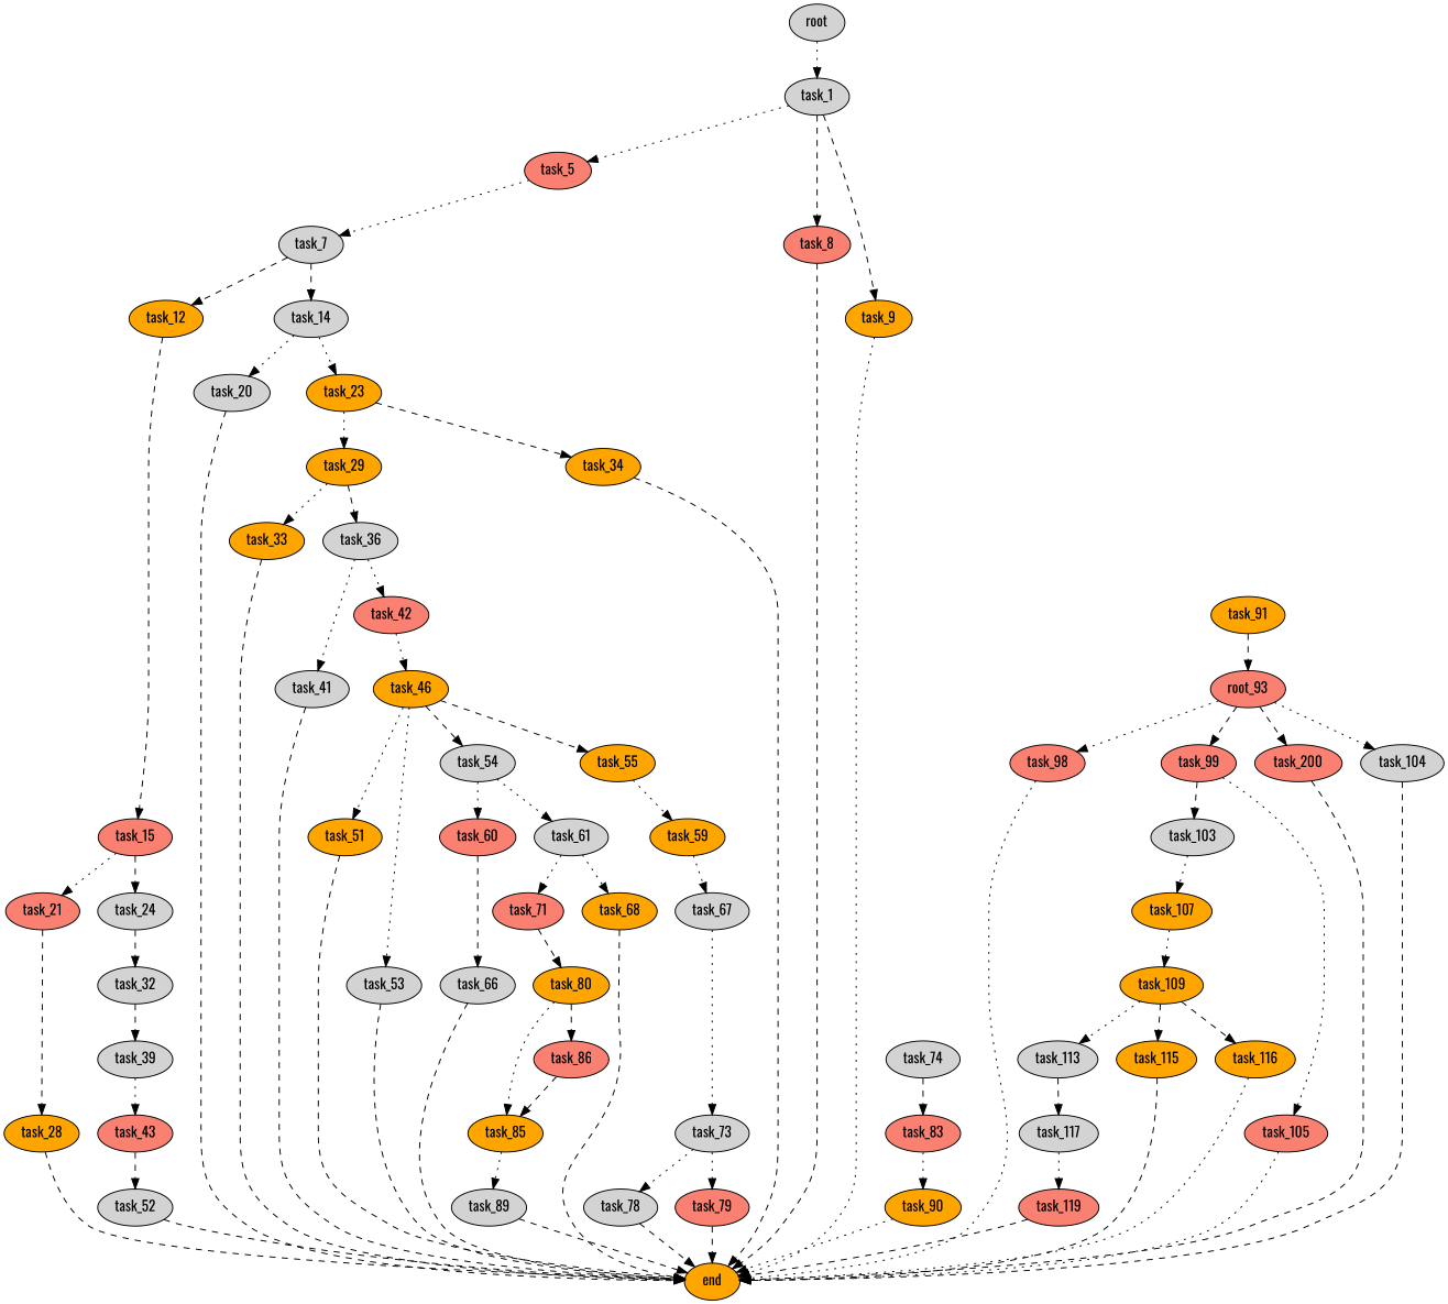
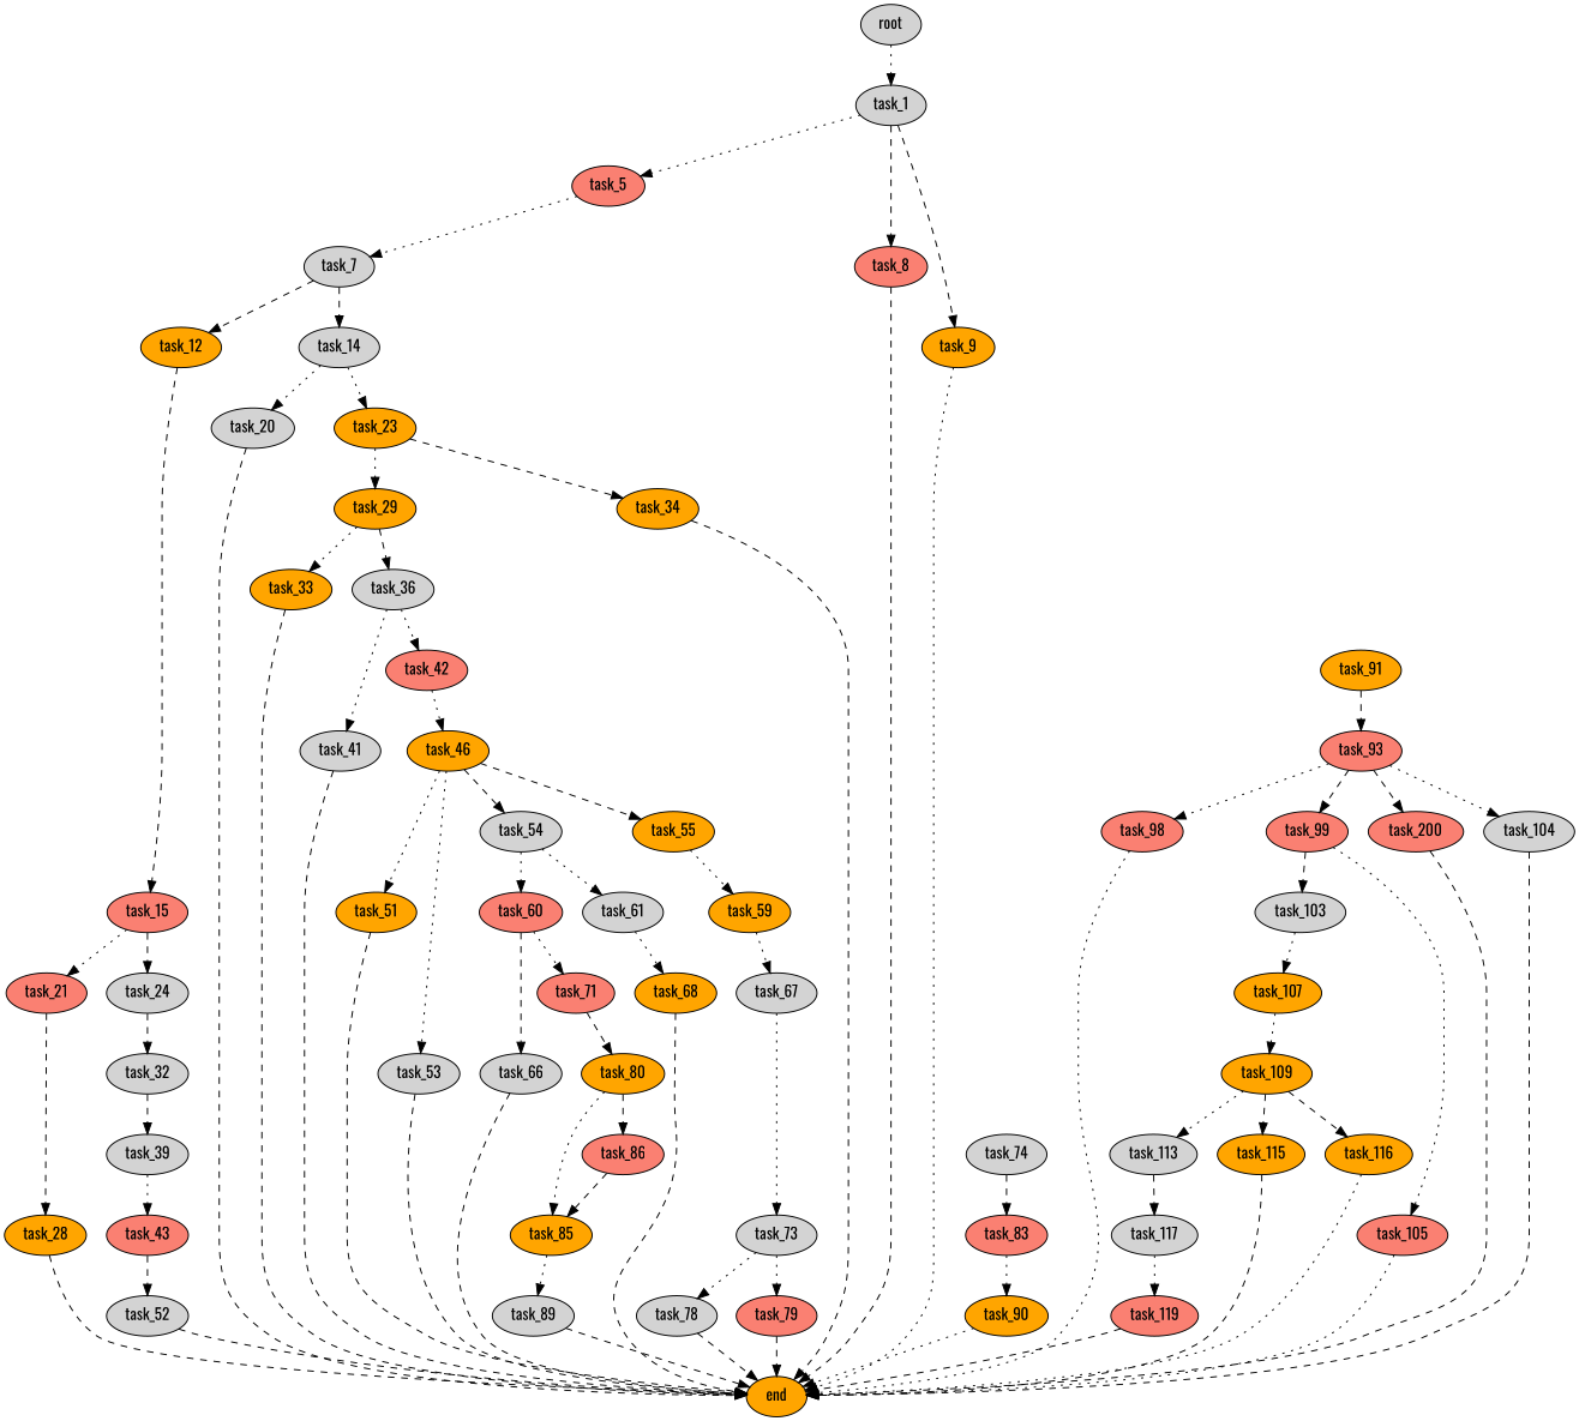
  digraph {
    fontname=Oswald
    node [fillcolor=lightgrey fontname=Oswald style=filled]
    edge [fontname=Oswald style=dashed]
    root
    task_1
    task_5 [fillcolor=salmon]
    task_8 [fillcolor=salmon]
    task_9 [fillcolor=orange]
    task_7
    end [fillcolor=orange]
    task_12 [fillcolor=orange]
    task_14
    task_15 [fillcolor=salmon]
    task_20
    task_23 [fillcolor=orange]
    task_21 [fillcolor=salmon]
    task_24
    task_29 [fillcolor=orange]
    task_34 [fillcolor=orange]
    task_28 [fillcolor=orange]
    task_32
    task_33 [fillcolor=orange]
    task_36
    task_39
    task_41
    task_42 [fillcolor=salmon]
    task_43 [fillcolor=salmon]
    task_46 [fillcolor=orange]
    task_52
    task_51 [fillcolor=orange]
    task_53
    task_54
    task_55 [fillcolor=orange]
    task_60 [fillcolor=salmon]
    task_61
    task_59 [fillcolor=orange]
    task_66
    task_71 [fillcolor=salmon]
    task_68 [fillcolor=orange]
    task_67
    task_73
    task_80 [fillcolor=orange]
    task_78
    task_79 [fillcolor=salmon]
    task_83 [fillcolor=salmon]
    task_74
    task_85 [fillcolor=orange]
    task_86 [fillcolor=salmon]
    task_90 [fillcolor=orange]
    task_89
    task_91 [fillcolor=orange]
-   task_93 [fillcolor=salmon label=root_93]
+   task_93 [fillcolor=salmon]
    task_98 [fillcolor=salmon]
    task_99 [fillcolor=salmon]
    n52 [fillcolor=salmon label=task_200]
    task_104
    task_103
    task_105 [fillcolor=salmon]
    task_107 [fillcolor=orange]
    task_109 [fillcolor=orange]
    task_113
    task_115 [fillcolor=orange]
    task_116 [fillcolor=orange]
    task_117
    task_119 [fillcolor=salmon]
    root -> task_1 [style=dotted]
    task_1 -> task_5 [style=dotted]
    task_1 -> task_8
    task_1 -> task_9
    task_5 -> task_7 [style=dotted]
    task_8 -> end
    task_9 -> end [style=dotted]
    task_7 -> task_12
    task_7 -> task_14
    task_12 -> task_15
    task_14 -> task_20 [style=dotted]
    task_14 -> task_23 [style=dotted]
    task_15 -> task_21 [style=dotted]
    task_15 -> task_24
    task_20 -> end
    task_23 -> task_29 [style=dotted]
    task_23 -> task_34
    task_21 -> task_28
    task_24 -> task_32
    task_29 -> task_33 [style=dotted]
    task_29 -> task_36
    task_34 -> end
    task_28 -> end
    task_32 -> task_39
    task_33 -> end
    task_36 -> task_41 [style=dotted]
    task_36 -> task_42 [style=dotted]
    task_39 -> task_43 [style=dotted]
    task_41 -> end
    task_42 -> task_46 [style=dotted]
    task_43 -> task_52
    task_46 -> task_51 [style=dotted]
    task_46 -> task_53 [style=dotted]
    task_46 -> task_54
    task_46 -> task_55
    task_52 -> end
    task_51 -> end
    task_53 -> end
    task_54 -> task_60 [style=dotted]
    task_54 -> task_61 [style=dotted]
    task_55 -> task_59 [style=dotted]
    task_60 -> task_66
-   task_61 -> task_71 [style=dotted]
+   task_60 -> task_71 [style=dotted]
    task_61 -> task_68 [style=dotted]
    task_59 -> task_67 [style=dotted]
    task_66 -> end
    task_71 -> task_80
    task_68 -> end
    task_67 -> task_73 [style=dotted]
    task_73 -> task_78 [style=dotted]
    task_73 -> task_79 [style=dotted]
    task_80 -> task_85 [style=dotted]
    task_80 -> task_86
    task_78 -> end
    task_79 -> end
    task_83 -> task_90 [style=dotted]
    task_74 -> task_83
    task_85 -> task_89 [style=dotted]
    task_86 -> task_85
    task_90 -> end [style=dotted]
    task_89 -> end
    task_91 -> task_93
    task_93 -> task_98 [style=dotted]
    task_93 -> task_99
    task_93 -> n52
    task_93 -> task_104 [style=dotted]
    task_98 -> end [style=dotted]
    task_99 -> task_103
    task_99 -> task_105 [style=dotted]
    n52 -> end
    task_104 -> end
    task_103 -> task_107 [style=dotted]
    task_105 -> end [style=dotted]
    task_107 -> task_109 [style=dotted]
    task_109 -> task_113 [style=dotted]
    task_109 -> task_115
    task_109 -> task_116
    task_113 -> task_117
    task_115 -> end
    task_116 -> end [style=dotted]
    task_117 -> task_119 [style=dotted]
    task_119 -> end
  }
